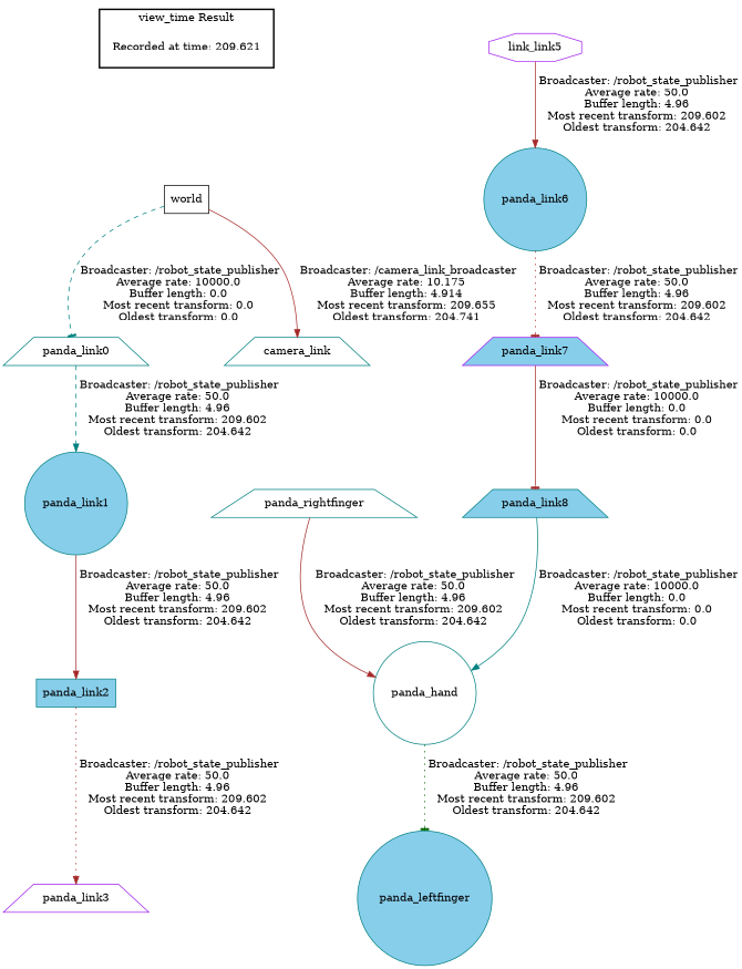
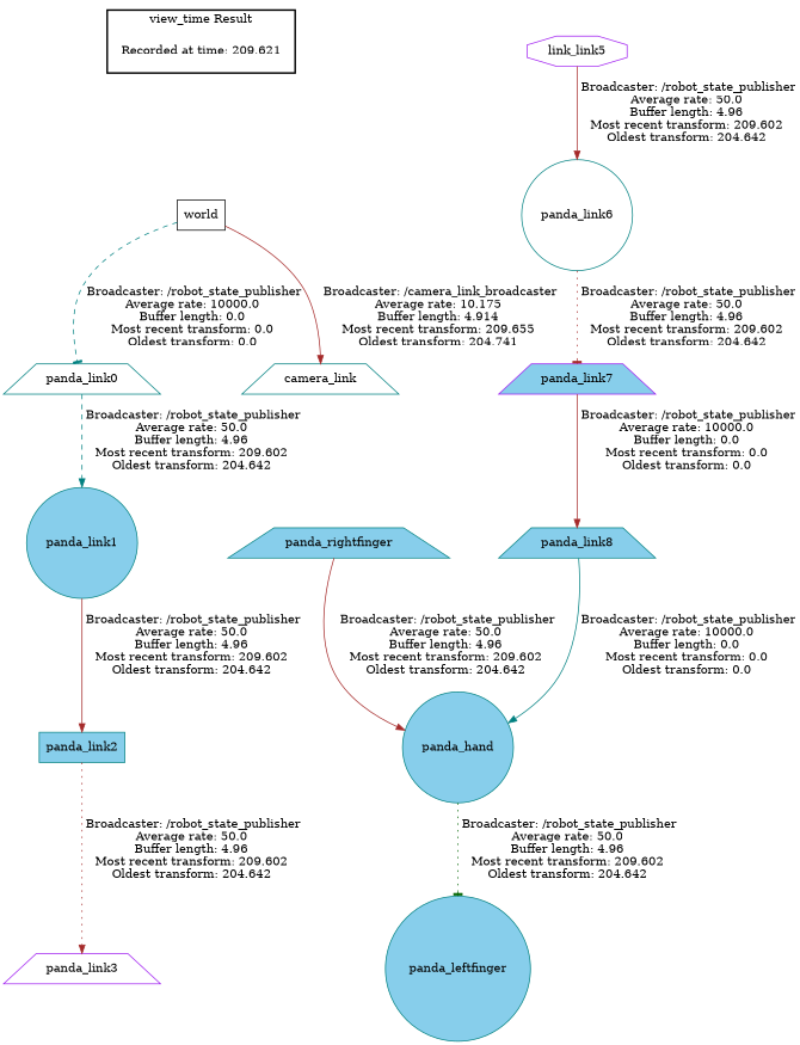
  digraph {
    node [color=teal fillcolor=white shape=trapezium style=filled]
    edge [style=solid arrowhead=normal color=brown]
    "Recorded at time: 209.621" [shape=plaintext]
    world [color=black shape=box]
    panda_link8 [fillcolor=skyblue]
-   panda_hand [shape=circle]
+   panda_hand [fillcolor=skyblue shape=circle]
    panda_leftfinger [fillcolor=skyblue shape=circle]
-   panda_rightfinger
+   panda_rightfinger [fillcolor=skyblue]
    panda_link7 [color=purple fillcolor=skyblue]
-   panda_link6 [fillcolor=skyblue shape=circle]
+   panda_link6 [shape=circle]
    panda_link0
    camera_link
    panda_link1 [fillcolor=skyblue shape=circle]
    panda_link2 [fillcolor=skyblue shape=box]
    panda_link3 [color=purple]
    n14 [color=purple label=link_link5 shape=octagon]
    subgraph cluster_1 {
      color=black
      label="view_time Result"
      style=bold
      "Recorded at time: 209.621"
    }
    "Recorded at time: 209.621" -> world [style=invis arrowhead="" color=""]
    world -> panda_link0 [arrowhead=tee color=teal label=" Broadcaster: /robot_state_publisher\nAverage rate: 10000.0\nBuffer length: 0.0\nMost recent transform: 0.0\nOldest transform: 0.0\n" style=dashed]
    world -> camera_link [label=" Broadcaster: /camera_link_broadcaster\nAverage rate: 10.175\nBuffer length: 4.914\nMost recent transform: 209.655\nOldest transform: 204.741\n"]
    panda_link8 -> panda_hand [color=teal label=" Broadcaster: /robot_state_publisher\nAverage rate: 10000.0\nBuffer length: 0.0\nMost recent transform: 0.0\nOldest transform: 0.0\n"]
    panda_hand -> panda_leftfinger [arrowhead=tee color=darkgreen label=" Broadcaster: /robot_state_publisher\nAverage rate: 50.0\nBuffer length: 4.96\nMost recent transform: 209.602\nOldest transform: 204.642\n" style=dotted]
    panda_rightfinger -> panda_hand [label=" Broadcaster: /robot_state_publisher\nAverage rate: 50.0\nBuffer length: 4.96\nMost recent transform: 209.602\nOldest transform: 204.642\n"]
-   panda_link7 -> panda_link8 [arrowhead=tee label=" Broadcaster: /robot_state_publisher\nAverage rate: 10000.0\nBuffer length: 0.0\nMost recent transform: 0.0\nOldest transform: 0.0\n"]
+   panda_link7 -> panda_link8 [label=" Broadcaster: /robot_state_publisher\nAverage rate: 10000.0\nBuffer length: 0.0\nMost recent transform: 0.0\nOldest transform: 0.0\n"]
    panda_link6 -> panda_link7 [arrowhead=tee label=" Broadcaster: /robot_state_publisher\nAverage rate: 50.0\nBuffer length: 4.96\nMost recent transform: 209.602\nOldest transform: 204.642\n" style=dotted]
    panda_link0 -> panda_link1 [color=teal label=" Broadcaster: /robot_state_publisher\nAverage rate: 50.0\nBuffer length: 4.96\nMost recent transform: 209.602\nOldest transform: 204.642\n" style=dashed]
    panda_link1 -> panda_link2 [label=" Broadcaster: /robot_state_publisher\nAverage rate: 50.0\nBuffer length: 4.96\nMost recent transform: 209.602\nOldest transform: 204.642\n"]
    panda_link2 -> panda_link3 [label=" Broadcaster: /robot_state_publisher\nAverage rate: 50.0\nBuffer length: 4.96\nMost recent transform: 209.602\nOldest transform: 204.642\n" style=dotted]
    n14 -> panda_link6 [label=" Broadcaster: /robot_state_publisher\nAverage rate: 50.0\nBuffer length: 4.96\nMost recent transform: 209.602\nOldest transform: 204.642\n"]
  }
